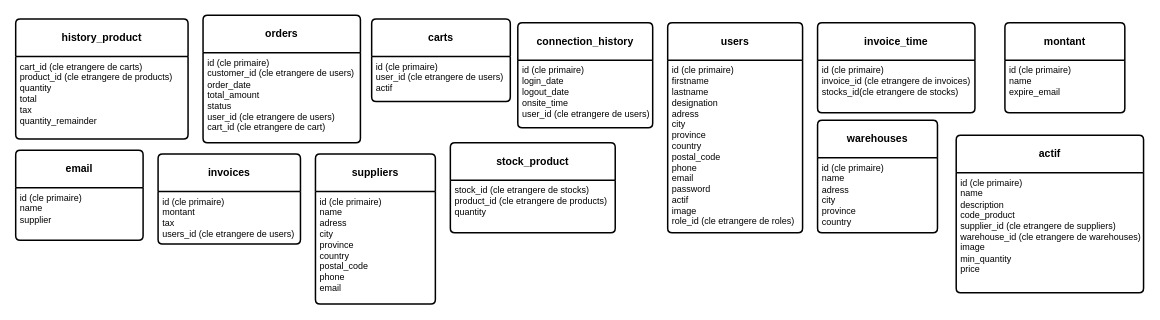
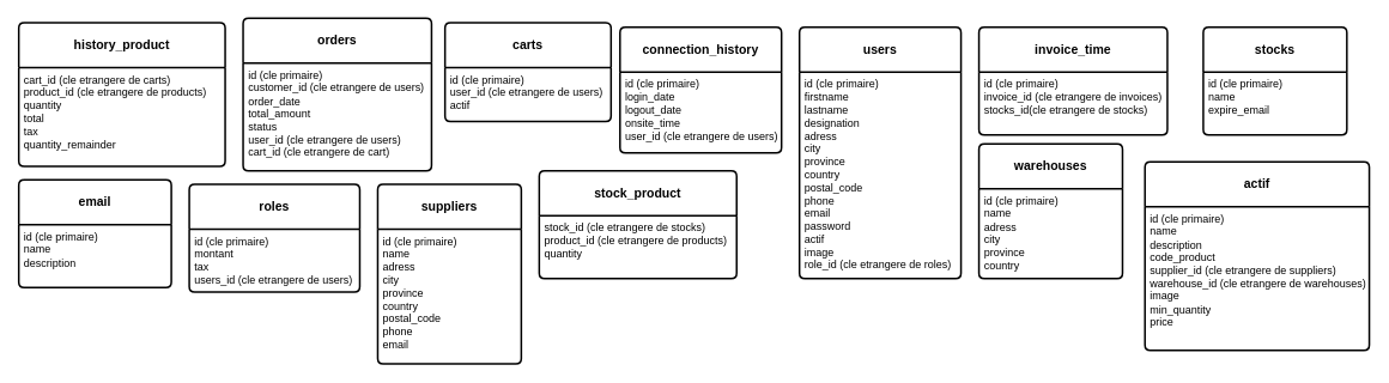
  <mxCell id="0" />
  <mxCell id="1" parent="0" />
  <mxCell id="2" value="&lt;b&gt;history_product&lt;/b&gt;" style="swimlane;childLayout=stackLayout;horizontal=1;startSize=50;horizontalStack=0;rounded=1;fontSize=14;fontStyle=0;strokeWidth=2;resizeParent=0;resizeLast=1;shadow=0;dashed=0;align=center;arcSize=4;whiteSpace=wrap;html=1;" parent="1" vertex="1"><mxGeometry x="20" y="25" width="230" height="160" as="geometry" /></mxCell>
  <mxCell id="3" value="cart_id (cle etrangere de carts)&lt;br&gt;product_id (cle etrangere de products)&lt;br&gt;quantity&lt;br&gt;total&lt;br&gt;tax&lt;br&gt;quantity_remainder" style="align=left;strokeColor=none;fillColor=none;spacingLeft=4;fontSize=12;verticalAlign=top;resizable=0;rotatable=0;part=1;html=1;" parent="2" vertex="1"><mxGeometry y="50" width="230" height="110" as="geometry" /></mxCell>
  <mxCell id="4" value="&lt;b&gt;carts&lt;/b&gt;" style="swimlane;childLayout=stackLayout;horizontal=1;startSize=50;horizontalStack=0;rounded=1;fontSize=14;fontStyle=0;strokeWidth=2;resizeParent=0;resizeLast=1;shadow=0;dashed=0;align=center;arcSize=4;whiteSpace=wrap;html=1;" parent="1" vertex="1"><mxGeometry x="495" y="25" width="185" height="110" as="geometry" /></mxCell>
  <mxCell id="5" value="id (cle primaire)&lt;br&gt;user_id (cle etrangere de users)&lt;br&gt;actif" style="align=left;strokeColor=none;fillColor=none;spacingLeft=4;fontSize=12;verticalAlign=top;resizable=0;rotatable=0;part=1;html=1;" parent="4" vertex="1"><mxGeometry y="50" width="185" height="60" as="geometry" /></mxCell>
  <mxCell id="6" value="&lt;b&gt;connection_history&lt;/b&gt;" style="swimlane;childLayout=stackLayout;horizontal=1;startSize=50;horizontalStack=0;rounded=1;fontSize=14;fontStyle=0;strokeWidth=2;resizeParent=0;resizeLast=1;shadow=0;dashed=0;align=center;arcSize=4;whiteSpace=wrap;html=1;" parent="1" vertex="1"><mxGeometry x="690" y="30" width="180" height="140" as="geometry" /></mxCell>
  <mxCell id="7" value="id (cle primaire)&lt;br&gt;login_date&lt;br&gt;logout_date&lt;br&gt;onsite_time&lt;div&gt;user_id (cle etrangere de users)&lt;/div&gt;" style="align=left;strokeColor=none;fillColor=none;spacingLeft=4;fontSize=12;verticalAlign=top;resizable=0;rotatable=0;part=1;html=1;" parent="6" vertex="1"><mxGeometry y="50" width="180" height="90" as="geometry" /></mxCell>
  <mxCell id="8" value="&lt;b&gt;invoice_time&lt;/b&gt;" style="swimlane;childLayout=stackLayout;horizontal=1;startSize=50;horizontalStack=0;rounded=1;fontSize=14;fontStyle=0;strokeWidth=2;resizeParent=0;resizeLast=1;shadow=0;dashed=0;align=center;arcSize=4;whiteSpace=wrap;html=1;" parent="1" vertex="1"><mxGeometry x="1090" y="30" width="210" height="120" as="geometry" /></mxCell>
  <mxCell id="9" value="id (cle primaire)&lt;br&gt;invoice_id (cle etrangere de invoices)&lt;br&gt;stocks_id(cle etrangere de stocks)" style="align=left;strokeColor=none;fillColor=none;spacingLeft=4;fontSize=12;verticalAlign=top;resizable=0;rotatable=0;part=1;html=1;" parent="8" vertex="1"><mxGeometry y="50" width="210" height="70" as="geometry" /></mxCell>
- <mxCell id="10" value="&lt;b&gt;invoices&lt;/b&gt;" style="swimlane;childLayout=stackLayout;horizontal=1;startSize=50;horizontalStack=0;rounded=1;fontSize=14;fontStyle=0;strokeWidth=2;resizeParent=0;resizeLast=1;shadow=0;dashed=0;align=center;arcSize=4;whiteSpace=wrap;html=1;" parent="1" vertex="1"><mxGeometry x="210" y="205" width="190" height="120" as="geometry" /></mxCell>
+ <mxCell id="10" value="&lt;b&gt;roles&lt;/b&gt;" style="swimlane;childLayout=stackLayout;horizontal=1;startSize=50;horizontalStack=0;rounded=1;fontSize=14;fontStyle=0;strokeWidth=2;resizeParent=0;resizeLast=1;shadow=0;dashed=0;align=center;arcSize=4;whiteSpace=wrap;html=1;" parent="1" vertex="1"><mxGeometry x="210" y="205" width="190" height="120" as="geometry" /></mxCell>
  <mxCell id="11" value="id (cle primaire)&lt;br&gt;montant&amp;nbsp;&lt;br&gt;tax&lt;br&gt;users_id (cle etrangere de users)" style="align=left;strokeColor=none;fillColor=none;spacingLeft=4;fontSize=12;verticalAlign=top;resizable=0;rotatable=0;part=1;html=1;" parent="10" vertex="1"><mxGeometry y="50" width="190" height="70" as="geometry" /></mxCell>
  <mxCell id="12" value="&lt;b&gt;orders&lt;/b&gt;" style="swimlane;childLayout=stackLayout;horizontal=1;startSize=50;horizontalStack=0;rounded=1;fontSize=14;fontStyle=0;strokeWidth=2;resizeParent=0;resizeLast=1;shadow=0;dashed=0;align=center;arcSize=4;whiteSpace=wrap;html=1;" parent="1" vertex="1"><mxGeometry x="270" y="20" width="210" height="170" as="geometry" /></mxCell>
  <mxCell id="13" value="id (cle primaire)&lt;br&gt;customer_id (cle etrangere de users)&lt;br&gt;order_date&lt;br&gt;total_amount&lt;br&gt;status&lt;br&gt;user_id (cle etrangere de users)&lt;br&gt;cart_id (cle etrangere de cart)" style="align=left;strokeColor=none;fillColor=none;spacingLeft=4;fontSize=12;verticalAlign=top;resizable=0;rotatable=0;part=1;html=1;" parent="12" vertex="1"><mxGeometry y="50" width="210" height="120" as="geometry" /></mxCell>
  <mxCell id="14" value="&lt;b&gt;actif&lt;/b&gt;" style="swimlane;childLayout=stackLayout;horizontal=1;startSize=50;horizontalStack=0;rounded=1;fontSize=14;fontStyle=0;strokeWidth=2;resizeParent=0;resizeLast=1;shadow=0;dashed=0;align=center;arcSize=4;whiteSpace=wrap;html=1;" parent="1" vertex="1"><mxGeometry x="1275" y="180" width="250" height="210" as="geometry" /></mxCell>
  <mxCell id="15" value="id (cle primaire)&lt;br&gt;name&lt;br&gt;description&lt;div&gt;code_product&lt;/div&gt;&lt;div&gt;supplier_id (cle etrangere de suppliers)&lt;/div&gt;&lt;div&gt;warehouse_id (cle etrangere de warehouses)&lt;/div&gt;&lt;div&gt;image&lt;/div&gt;&lt;div&gt;min_quantity&lt;/div&gt;&lt;div&gt;price&lt;/div&gt;" style="align=left;strokeColor=none;fillColor=none;spacingLeft=4;fontSize=12;verticalAlign=top;resizable=0;rotatable=0;part=1;html=1;" parent="14" vertex="1"><mxGeometry y="50" width="250" height="160" as="geometry" /></mxCell>
  <mxCell id="16" value="&lt;b&gt;email&lt;/b&gt;" style="swimlane;childLayout=stackLayout;horizontal=1;startSize=50;horizontalStack=0;rounded=1;fontSize=14;fontStyle=0;strokeWidth=2;resizeParent=0;resizeLast=1;shadow=0;dashed=0;align=center;arcSize=4;whiteSpace=wrap;html=1;" parent="1" vertex="1"><mxGeometry x="20" y="200" width="170" height="120" as="geometry" /></mxCell>
- <mxCell id="17" value="id (cle primaire)&lt;br&gt;name&amp;nbsp;&lt;br&gt;supplier" style="align=left;strokeColor=none;fillColor=none;spacingLeft=4;fontSize=12;verticalAlign=top;resizable=0;rotatable=0;part=1;html=1;" parent="16" vertex="1"><mxGeometry y="50" width="170" height="70" as="geometry" /></mxCell>
+ <mxCell id="17" value="id (cle primaire)&lt;br&gt;name&amp;nbsp;&lt;br&gt;description" style="align=left;strokeColor=none;fillColor=none;spacingLeft=4;fontSize=12;verticalAlign=top;resizable=0;rotatable=0;part=1;html=1;" parent="16" vertex="1"><mxGeometry y="50" width="170" height="70" as="geometry" /></mxCell>
  <mxCell id="18" value="&lt;b&gt;stock_product&lt;/b&gt;" style="swimlane;childLayout=stackLayout;horizontal=1;startSize=50;horizontalStack=0;rounded=1;fontSize=14;fontStyle=0;strokeWidth=2;resizeParent=0;resizeLast=1;shadow=0;dashed=0;align=center;arcSize=4;whiteSpace=wrap;html=1;" parent="1" vertex="1"><mxGeometry x="600" y="190" width="220" height="120" as="geometry" /></mxCell>
  <mxCell id="19" value="stock_id (cle etrangere de stocks)&lt;br&gt;product_id (cle etrangere de products)&lt;br&gt;quantity" style="align=left;strokeColor=none;fillColor=none;spacingLeft=4;fontSize=12;verticalAlign=top;resizable=0;rotatable=0;part=1;html=1;" parent="18" vertex="1"><mxGeometry y="50" width="220" height="70" as="geometry" /></mxCell>
- <mxCell id="20" value="&lt;b&gt;montant&lt;/b&gt;" style="swimlane;childLayout=stackLayout;horizontal=1;startSize=50;horizontalStack=0;rounded=1;fontSize=14;fontStyle=0;strokeWidth=2;resizeParent=0;resizeLast=1;shadow=0;dashed=0;align=center;arcSize=4;whiteSpace=wrap;html=1;" parent="1" vertex="1"><mxGeometry x="1340" y="30" width="160" height="120" as="geometry" /></mxCell>
+ <mxCell id="20" value="&lt;b&gt;stocks&lt;/b&gt;" style="swimlane;childLayout=stackLayout;horizontal=1;startSize=50;horizontalStack=0;rounded=1;fontSize=14;fontStyle=0;strokeWidth=2;resizeParent=0;resizeLast=1;shadow=0;dashed=0;align=center;arcSize=4;whiteSpace=wrap;html=1;" parent="1" vertex="1"><mxGeometry x="1340" y="30" width="160" height="120" as="geometry" /></mxCell>
  <mxCell id="21" value="id (cle primaire)&lt;br&gt;name&lt;br&gt;expire_email" style="align=left;strokeColor=none;fillColor=none;spacingLeft=4;fontSize=12;verticalAlign=top;resizable=0;rotatable=0;part=1;html=1;" parent="20" vertex="1"><mxGeometry y="50" width="160" height="70" as="geometry" /></mxCell>
  <mxCell id="22" value="&lt;b&gt;suppliers&lt;/b&gt;" style="swimlane;childLayout=stackLayout;horizontal=1;startSize=50;horizontalStack=0;rounded=1;fontSize=14;fontStyle=0;strokeWidth=2;resizeParent=0;resizeLast=1;shadow=0;dashed=0;align=center;arcSize=4;whiteSpace=wrap;html=1;" parent="1" vertex="1"><mxGeometry x="420" y="205" width="160" height="200" as="geometry" /></mxCell>
  <mxCell id="23" value="id (cle primaire)&lt;br&gt;name&lt;br&gt;adress&lt;br&gt;city&lt;br&gt;province&lt;br&gt;country&lt;br&gt;postal_code&lt;br&gt;phone&lt;br&gt;email" style="align=left;strokeColor=none;fillColor=none;spacingLeft=4;fontSize=12;verticalAlign=top;resizable=0;rotatable=0;part=1;html=1;" parent="22" vertex="1"><mxGeometry y="50" width="160" height="150" as="geometry" /></mxCell>
  <mxCell id="24" value="&lt;b&gt;users&lt;/b&gt;" style="swimlane;childLayout=stackLayout;horizontal=1;startSize=50;horizontalStack=0;rounded=1;fontSize=14;fontStyle=0;strokeWidth=2;resizeParent=0;resizeLast=1;shadow=0;dashed=0;align=center;arcSize=4;whiteSpace=wrap;html=1;" parent="1" vertex="1"><mxGeometry x="890" y="30" width="180" height="280" as="geometry" /></mxCell>
  <mxCell id="25" value="id (cle primaire)&lt;br&gt;firstname&lt;br&gt;lastname&lt;br&gt;designation&lt;br&gt;adress&lt;br&gt;city&lt;br&gt;province&lt;br&gt;country&lt;br&gt;postal_code&lt;br&gt;phone&lt;br&gt;email&lt;br&gt;password&lt;br&gt;actif&lt;br&gt;image&lt;div&gt;role_id (cle etrangere de roles)&lt;/div&gt;" style="align=left;strokeColor=none;fillColor=none;spacingLeft=4;fontSize=12;verticalAlign=top;resizable=0;rotatable=0;part=1;html=1;" parent="24" vertex="1"><mxGeometry y="50" width="180" height="230" as="geometry" /></mxCell>
  <mxCell id="26" value="&lt;b&gt;warehouses&lt;/b&gt;" style="swimlane;childLayout=stackLayout;horizontal=1;startSize=50;horizontalStack=0;rounded=1;fontSize=14;fontStyle=0;strokeWidth=2;resizeParent=0;resizeLast=1;shadow=0;dashed=0;align=center;arcSize=4;whiteSpace=wrap;html=1;" parent="1" vertex="1"><mxGeometry x="1090" y="160" width="160" height="150" as="geometry" /></mxCell>
  <mxCell id="27" value="id (cle primaire)&lt;br&gt;name&lt;br&gt;adress&lt;br&gt;city&lt;br&gt;province&lt;br&gt;country" style="align=left;strokeColor=none;fillColor=none;spacingLeft=4;fontSize=12;verticalAlign=top;resizable=0;rotatable=0;part=1;html=1;" parent="26" vertex="1"><mxGeometry y="50" width="160" height="100" as="geometry" /></mxCell>
